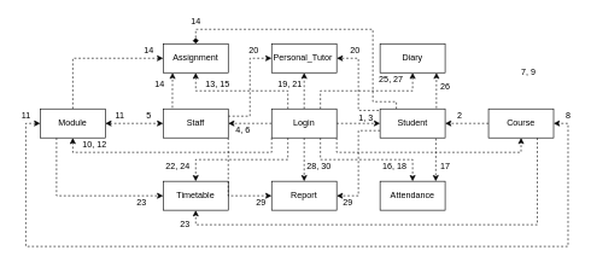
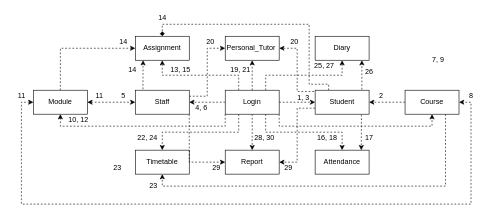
  <mxCell id="0" />
  <mxCell id="1" parent="0" />
  <mxCell id="2" style="edgeStyle=orthogonalEdgeStyle;rounded=0;orthogonalLoop=1;jettySize=auto;html=1;exitX=0.5;exitY=0;exitDx=0;exitDy=0;entryX=0.5;entryY=1;entryDx=0;entryDy=0;dashed=1;" edge="1" parent="1" source="12" target="30"><mxGeometry relative="1" as="geometry" /></mxCell>
  <mxCell id="3" style="edgeStyle=orthogonalEdgeStyle;rounded=0;orthogonalLoop=1;jettySize=auto;html=1;exitX=1;exitY=0.5;exitDx=0;exitDy=0;entryX=0;entryY=0.5;entryDx=0;entryDy=0;dashed=1;" edge="1" parent="1" source="12" target="19"><mxGeometry relative="1" as="geometry" /></mxCell>
  <mxCell id="4" style="edgeStyle=orthogonalEdgeStyle;rounded=0;orthogonalLoop=1;jettySize=auto;html=1;exitX=0;exitY=0.5;exitDx=0;exitDy=0;entryX=1;entryY=0.5;entryDx=0;entryDy=0;dashed=1;" edge="1" parent="1" source="12" target="22"><mxGeometry relative="1" as="geometry" /></mxCell>
  <mxCell id="5" style="edgeStyle=orthogonalEdgeStyle;rounded=0;orthogonalLoop=1;jettySize=auto;html=1;exitX=0.5;exitY=1;exitDx=0;exitDy=0;entryX=0.5;entryY=0;entryDx=0;entryDy=0;dashed=1;" edge="1" parent="1" source="12" target="34"><mxGeometry relative="1" as="geometry" /></mxCell>
  <mxCell id="6" style="edgeStyle=elbowEdgeStyle;rounded=0;orthogonalLoop=1;jettySize=auto;html=1;exitX=0.75;exitY=0;exitDx=0;exitDy=0;entryX=0.5;entryY=1;entryDx=0;entryDy=0;dashed=1;elbow=vertical;" edge="1" parent="1" source="12" target="32"><mxGeometry relative="1" as="geometry" /></mxCell>
  <mxCell id="7" style="edgeStyle=elbowEdgeStyle;rounded=0;orthogonalLoop=1;jettySize=auto;elbow=vertical;html=1;exitX=0.25;exitY=0;exitDx=0;exitDy=0;entryX=0.5;entryY=1;entryDx=0;entryDy=0;dashed=1;" edge="1" parent="1" source="12" target="28"><mxGeometry relative="1" as="geometry" /></mxCell>
  <mxCell id="8" style="edgeStyle=elbowEdgeStyle;rounded=0;orthogonalLoop=1;jettySize=auto;elbow=vertical;html=1;exitX=0.25;exitY=1;exitDx=0;exitDy=0;entryX=0.5;entryY=0;entryDx=0;entryDy=0;dashed=1;" edge="1" parent="1" source="12" target="31"><mxGeometry relative="1" as="geometry" /></mxCell>
  <mxCell id="9" style="edgeStyle=elbowEdgeStyle;rounded=0;orthogonalLoop=1;jettySize=auto;elbow=vertical;html=1;exitX=0.75;exitY=1;exitDx=0;exitDy=0;entryX=0.5;entryY=0;entryDx=0;entryDy=0;dashed=1;" edge="1" parent="1" source="12" target="29"><mxGeometry relative="1" as="geometry" /></mxCell>
  <mxCell id="10" style="edgeStyle=orthogonalEdgeStyle;rounded=0;orthogonalLoop=1;jettySize=auto;elbow=vertical;html=1;exitX=0;exitY=1;exitDx=0;exitDy=0;entryX=0.5;entryY=1;entryDx=0;entryDy=0;dashed=1;" edge="1" parent="1" source="12" target="27"><mxGeometry relative="1" as="geometry" /></mxCell>
  <mxCell id="11" style="edgeStyle=orthogonalEdgeStyle;rounded=0;orthogonalLoop=1;jettySize=auto;html=1;exitX=1;exitY=1;exitDx=0;exitDy=0;entryX=0.5;entryY=1;entryDx=0;entryDy=0;dashed=1;elbow=vertical;" edge="1" parent="1" source="12" target="24"><mxGeometry relative="1" as="geometry" /></mxCell>
  <mxCell id="12" value="Login" style="rounded=0;whiteSpace=wrap;html=1;" vertex="1" parent="1"><mxGeometry x="375" y="150" width="90" height="40" as="geometry" /></mxCell>
  <mxCell id="13" style="edgeStyle=orthogonalEdgeStyle;rounded=0;orthogonalLoop=1;jettySize=auto;html=1;exitX=0.866;exitY=-0.027;exitDx=0;exitDy=0;dashed=1;elbow=vertical;exitPerimeter=0;" edge="1" parent="1" source="19"><mxGeometry relative="1" as="geometry"><mxPoint x="603" y="100" as="targetPoint" /></mxGeometry></mxCell>
  <mxCell id="14" style="rounded=0;orthogonalLoop=1;jettySize=auto;html=1;exitX=0.858;exitY=1.02;exitDx=0;exitDy=0;dashed=1;elbow=vertical;exitPerimeter=0;" edge="1" parent="1" source="19"><mxGeometry relative="1" as="geometry"><mxPoint x="602" y="250" as="targetPoint" /></mxGeometry></mxCell>
  <mxCell id="15" style="edgeStyle=orthogonalEdgeStyle;rounded=0;orthogonalLoop=1;jettySize=auto;html=1;exitX=0;exitY=0.75;exitDx=0;exitDy=0;entryX=1;entryY=0.5;entryDx=0;entryDy=0;dashed=1;elbow=vertical;" edge="1" parent="1" source="19" target="34"><mxGeometry relative="1" as="geometry" /></mxCell>
  <mxCell id="16" style="edgeStyle=orthogonalEdgeStyle;rounded=0;orthogonalLoop=1;jettySize=auto;html=1;exitX=0.113;exitY=0.053;exitDx=0;exitDy=0;entryX=1;entryY=0.5;entryDx=0;entryDy=0;dashed=1;elbow=vertical;exitPerimeter=0;" edge="1" parent="1" source="19" target="30"><mxGeometry relative="1" as="geometry" /></mxCell>
  <mxCell id="17" style="edgeStyle=orthogonalEdgeStyle;rounded=0;orthogonalLoop=1;jettySize=auto;html=1;exitX=0;exitY=0.5;exitDx=0;exitDy=0;entryX=1;entryY=0.5;entryDx=0;entryDy=0;dashed=1;elbow=vertical;" edge="1" parent="1" source="24" target="19"><mxGeometry relative="1" as="geometry" /></mxCell>
  <mxCell id="18" style="edgeStyle=orthogonalEdgeStyle;rounded=0;orthogonalLoop=1;jettySize=auto;html=1;exitX=0.25;exitY=0;exitDx=0;exitDy=0;entryX=0.5;entryY=0;entryDx=0;entryDy=0;dashed=1;elbow=vertical;endArrow=diamond;" edge="1" parent="1" source="19" target="28"><mxGeometry relative="1" as="geometry"><Array as="points"><mxPoint x="548" y="140" /><mxPoint x="515" y="140" /><mxPoint x="515" y="40" /><mxPoint x="270" y="40" /></Array></mxGeometry></mxCell>
  <mxCell id="19" value="Student" style="rounded=0;whiteSpace=wrap;html=1;" vertex="1" parent="1"><mxGeometry x="525" y="150" width="90" height="40" as="geometry" /></mxCell>
  <mxCell id="20" style="edgeStyle=orthogonalEdgeStyle;rounded=0;orthogonalLoop=1;jettySize=auto;html=1;exitX=0.142;exitY=-0.04;exitDx=0;exitDy=0;dashed=1;elbow=vertical;exitPerimeter=0;" edge="1" parent="1" source="22"><mxGeometry relative="1" as="geometry"><mxPoint x="238" y="100" as="targetPoint" /></mxGeometry></mxCell>
  <mxCell id="21" style="edgeStyle=orthogonalEdgeStyle;rounded=0;orthogonalLoop=1;jettySize=auto;html=1;exitX=1;exitY=0.25;exitDx=0;exitDy=0;entryX=0;entryY=0.5;entryDx=0;entryDy=0;dashed=1;elbow=vertical;" edge="1" parent="1" source="22" target="30"><mxGeometry relative="1" as="geometry" /></mxCell>
  <mxCell id="22" value="Staff" style="rounded=0;whiteSpace=wrap;html=1;" vertex="1" parent="1"><mxGeometry x="225" y="150" width="90" height="40" as="geometry" /></mxCell>
  <mxCell id="23" style="edgeStyle=orthogonalEdgeStyle;rounded=0;orthogonalLoop=1;jettySize=auto;html=1;exitX=0.75;exitY=1;exitDx=0;exitDy=0;entryX=0.5;entryY=1;entryDx=0;entryDy=0;dashed=1;elbow=vertical;" edge="1" parent="1" source="24" target="31"><mxGeometry relative="1" as="geometry" /></mxCell>
  <mxCell id="24" value="Course" style="rounded=0;whiteSpace=wrap;html=1;" vertex="1" parent="1"><mxGeometry x="675" y="150" width="90" height="40" as="geometry" /></mxCell>
  <mxCell id="25" style="edgeStyle=orthogonalEdgeStyle;rounded=0;orthogonalLoop=1;jettySize=auto;html=1;exitX=0.5;exitY=0;exitDx=0;exitDy=0;entryX=0;entryY=0.5;entryDx=0;entryDy=0;dashed=1;elbow=vertical;" edge="1" parent="1" source="27" target="28"><mxGeometry relative="1" as="geometry" /></mxCell>
- <mxCell id="26" style="edgeStyle=orthogonalEdgeStyle;rounded=0;orthogonalLoop=1;jettySize=auto;html=1;exitX=0.25;exitY=1;exitDx=0;exitDy=0;entryX=0;entryY=0.5;entryDx=0;entryDy=0;dashed=1;elbow=vertical;" edge="1" parent="1" source="27" target="31"><mxGeometry relative="1" as="geometry" /></mxCell>
  <mxCell id="27" value="Module" style="rounded=0;whiteSpace=wrap;html=1;" vertex="1" parent="1"><mxGeometry x="55" y="150" width="90" height="40" as="geometry" /></mxCell>
  <mxCell id="28" value="Assignment" style="rounded=0;whiteSpace=wrap;html=1;" vertex="1" parent="1"><mxGeometry x="225" y="60" width="90" height="40" as="geometry" /></mxCell>
  <mxCell id="29" value="Attendance" style="rounded=0;whiteSpace=wrap;html=1;" vertex="1" parent="1"><mxGeometry x="525" y="250" width="90" height="40" as="geometry" /></mxCell>
  <mxCell id="30" value="Personal_Tutor&amp;nbsp;" style="rounded=0;whiteSpace=wrap;html=1;" vertex="1" parent="1"><mxGeometry x="375" y="60" width="90" height="40" as="geometry" /></mxCell>
  <mxCell id="31" value="Timetable" style="rounded=0;whiteSpace=wrap;html=1;" vertex="1" parent="1"><mxGeometry x="225" y="250" width="90" height="40" as="geometry" /></mxCell>
  <mxCell id="32" value="Diary" style="rounded=0;whiteSpace=wrap;html=1;" vertex="1" parent="1"><mxGeometry x="525" y="60" width="90" height="40" as="geometry" /></mxCell>
  <mxCell id="33" style="edgeStyle=orthogonalEdgeStyle;rounded=0;orthogonalLoop=1;jettySize=auto;html=1;exitX=1;exitY=1;exitDx=0;exitDy=0;entryX=0;entryY=0.5;entryDx=0;entryDy=0;dashed=1;elbow=vertical;" edge="1" parent="1" source="22" target="34"><mxGeometry relative="1" as="geometry" /></mxCell>
  <mxCell id="34" value="Report" style="rounded=0;whiteSpace=wrap;html=1;" vertex="1" parent="1"><mxGeometry x="375" y="250" width="90" height="40" as="geometry" /></mxCell>
  <mxCell id="35" style="edgeStyle=orthogonalEdgeStyle;rounded=0;orthogonalLoop=1;jettySize=auto;html=1;exitX=0.5;exitY=1;exitDx=0;exitDy=0;" edge="1" parent="1" source="24" target="24"><mxGeometry relative="1" as="geometry" /></mxCell>
  <mxCell id="36" value="" style="endArrow=classic;startArrow=classic;html=1;rounded=0;dashed=1;elbow=vertical;exitX=1;exitY=0.5;exitDx=0;exitDy=0;entryX=0;entryY=0.5;entryDx=0;entryDy=0;" edge="1" parent="1" source="27" target="22"><mxGeometry width="50" height="50" relative="1" as="geometry"><mxPoint x="385" y="220" as="sourcePoint" /><mxPoint x="235" y="165" as="targetPoint" /></mxGeometry></mxCell>
  <mxCell id="37" value="1, 3" style="text;html=1;resizable=0;autosize=1;align=center;verticalAlign=middle;points=[];fillColor=none;strokeColor=none;rounded=0;fontStyle=0" vertex="1" parent="1"><mxGeometry x="485" y="153" width="40" height="20" as="geometry" /></mxCell>
  <mxCell id="38" value="2" style="text;html=1;resizable=0;autosize=1;align=center;verticalAlign=middle;points=[];fillColor=none;strokeColor=none;rounded=0;" vertex="1" parent="1"><mxGeometry x="625" y="150" width="20" height="20" as="geometry" /></mxCell>
  <mxCell id="39" value="4, 6" style="text;html=1;resizable=0;autosize=1;align=center;verticalAlign=middle;points=[];fillColor=none;strokeColor=none;rounded=0;" vertex="1" parent="1"><mxGeometry x="315" y="170" width="40" height="20" as="geometry" /></mxCell>
  <mxCell id="40" value="5" style="text;html=1;resizable=0;autosize=1;align=center;verticalAlign=middle;points=[];fillColor=none;strokeColor=none;rounded=0;" vertex="1" parent="1"><mxGeometry x="195" y="150" width="20" height="20" as="geometry" /></mxCell>
  <mxCell id="41" value="7, 9" style="text;html=1;resizable=0;autosize=1;align=center;verticalAlign=middle;points=[];fillColor=none;strokeColor=none;rounded=0;" vertex="1" parent="1"><mxGeometry x="710" y="90" width="40" height="20" as="geometry" /></mxCell>
  <mxCell id="42" value="8" style="text;html=1;resizable=0;autosize=1;align=center;verticalAlign=middle;points=[];fillColor=none;strokeColor=none;rounded=0;" vertex="1" parent="1"><mxGeometry x="775" y="150" width="20" height="20" as="geometry" /></mxCell>
  <mxCell id="43" value="10, 12" style="text;html=1;resizable=0;autosize=1;align=center;verticalAlign=middle;points=[];fillColor=none;strokeColor=none;rounded=0;" vertex="1" parent="1"><mxGeometry x="105" y="190" width="50" height="20" as="geometry" /></mxCell>
  <mxCell id="44" value="11" style="text;html=1;resizable=0;autosize=1;align=center;verticalAlign=middle;points=[];fillColor=none;strokeColor=none;rounded=0;" vertex="1" parent="1"><mxGeometry x="150" y="150" width="30" height="20" as="geometry" /></mxCell>
  <mxCell id="45" value="13, 15" style="text;html=1;resizable=0;autosize=1;align=center;verticalAlign=middle;points=[];fillColor=none;strokeColor=none;rounded=0;" vertex="1" parent="1"><mxGeometry x="275" y="106" width="50" height="20" as="geometry" /></mxCell>
  <mxCell id="46" value="14" style="text;html=1;resizable=0;autosize=1;align=center;verticalAlign=middle;points=[];fillColor=none;strokeColor=none;rounded=0;" vertex="1" parent="1"><mxGeometry x="190" y="60" width="30" height="20" as="geometry" /></mxCell>
  <mxCell id="47" value="14" style="text;html=1;resizable=0;autosize=1;align=center;verticalAlign=middle;points=[];fillColor=none;strokeColor=none;rounded=0;" vertex="1" parent="1"><mxGeometry x="205" y="106" width="30" height="20" as="geometry" /></mxCell>
  <mxCell id="48" value="14" style="text;html=1;resizable=0;autosize=1;align=center;verticalAlign=middle;points=[];fillColor=none;strokeColor=none;rounded=0;" vertex="1" parent="1"><mxGeometry x="255" y="20" width="30" height="20" as="geometry" /></mxCell>
  <mxCell id="49" value="16, 18" style="text;html=1;resizable=0;autosize=1;align=center;verticalAlign=middle;points=[];fillColor=none;strokeColor=none;rounded=0;" vertex="1" parent="1"><mxGeometry x="520" y="220" width="50" height="20" as="geometry" /></mxCell>
  <mxCell id="50" value="17" style="text;html=1;resizable=0;autosize=1;align=center;verticalAlign=middle;points=[];fillColor=none;strokeColor=none;rounded=0;" vertex="1" parent="1"><mxGeometry x="600" y="220" width="30" height="20" as="geometry" /></mxCell>
  <mxCell id="51" value="19, 21" style="text;html=1;resizable=0;autosize=1;align=center;verticalAlign=middle;points=[];fillColor=none;strokeColor=none;rounded=0;" vertex="1" parent="1"><mxGeometry x="375" y="106" width="50" height="20" as="geometry" /></mxCell>
  <mxCell id="52" value="20" style="text;html=1;resizable=0;autosize=1;align=center;verticalAlign=middle;points=[];fillColor=none;strokeColor=none;rounded=0;" vertex="1" parent="1"><mxGeometry x="335" y="60" width="30" height="20" as="geometry" /></mxCell>
  <mxCell id="53" value="20" style="text;html=1;resizable=0;autosize=1;align=center;verticalAlign=middle;points=[];fillColor=none;strokeColor=none;rounded=0;" vertex="1" parent="1"><mxGeometry x="475" y="60" width="30" height="20" as="geometry" /></mxCell>
  <mxCell id="54" value="22, 24" style="text;html=1;resizable=0;autosize=1;align=center;verticalAlign=middle;points=[];fillColor=none;strokeColor=none;rounded=0;" vertex="1" parent="1"><mxGeometry x="220" y="220" width="50" height="20" as="geometry" /></mxCell>
  <mxCell id="55" value="23" style="text;html=1;resizable=0;autosize=1;align=center;verticalAlign=middle;points=[];fillColor=none;strokeColor=none;rounded=0;" vertex="1" parent="1"><mxGeometry x="240" y="300" width="30" height="20" as="geometry" /></mxCell>
  <mxCell id="56" value="23" style="text;html=1;resizable=0;autosize=1;align=center;verticalAlign=middle;points=[];fillColor=none;strokeColor=none;rounded=0;" vertex="1" parent="1"><mxGeometry x="180" y="270" width="30" height="20" as="geometry" /></mxCell>
  <mxCell id="57" value="25, 27" style="text;html=1;resizable=0;autosize=1;align=center;verticalAlign=middle;points=[];fillColor=none;strokeColor=none;rounded=0;" vertex="1" parent="1"><mxGeometry x="515" y="100" width="50" height="20" as="geometry" /></mxCell>
  <mxCell id="58" value="26" style="text;html=1;resizable=0;autosize=1;align=center;verticalAlign=middle;points=[];fillColor=none;strokeColor=none;rounded=0;" vertex="1" parent="1"><mxGeometry x="600" y="110" width="30" height="20" as="geometry" /></mxCell>
  <mxCell id="59" value="28, 30" style="text;html=1;resizable=0;autosize=1;align=center;verticalAlign=middle;points=[];fillColor=none;strokeColor=none;rounded=0;" vertex="1" parent="1"><mxGeometry x="415" y="220" width="50" height="20" as="geometry" /></mxCell>
  <mxCell id="60" value="29" style="text;html=1;resizable=0;autosize=1;align=center;verticalAlign=middle;points=[];fillColor=none;strokeColor=none;rounded=0;" vertex="1" parent="1"><mxGeometry x="345" y="270" width="30" height="20" as="geometry" /></mxCell>
  <mxCell id="61" value="29" style="text;html=1;resizable=0;autosize=1;align=center;verticalAlign=middle;points=[];fillColor=none;strokeColor=none;rounded=0;" vertex="1" parent="1"><mxGeometry x="465" y="270" width="30" height="20" as="geometry" /></mxCell>
  <mxCell id="62" value="" style="endArrow=classic;startArrow=classic;html=1;rounded=0;dashed=1;elbow=vertical;entryX=1;entryY=0.5;entryDx=0;entryDy=0;exitX=0;exitY=0.5;exitDx=0;exitDy=0;edgeStyle=orthogonalEdgeStyle;" edge="1" parent="1" source="27" target="24"><mxGeometry width="50" height="50" relative="1" as="geometry"><mxPoint x="385" y="250" as="sourcePoint" /><mxPoint x="435" y="200" as="targetPoint" /><Array as="points"><mxPoint x="35" y="170" /><mxPoint x="35" y="340" /><mxPoint x="785" y="340" /><mxPoint x="785" y="170" /></Array></mxGeometry></mxCell>
  <mxCell id="63" value="11" style="text;html=1;resizable=0;autosize=1;align=center;verticalAlign=middle;points=[];fillColor=none;strokeColor=none;rounded=0;fontSize=12;" vertex="1" parent="1"><mxGeometry x="20" y="150" width="30" height="20" as="geometry" /></mxCell>
